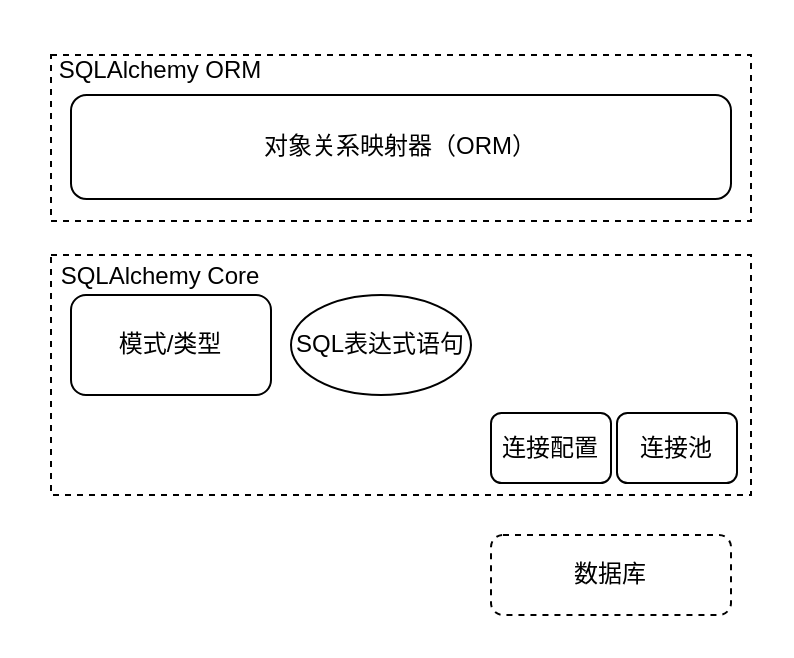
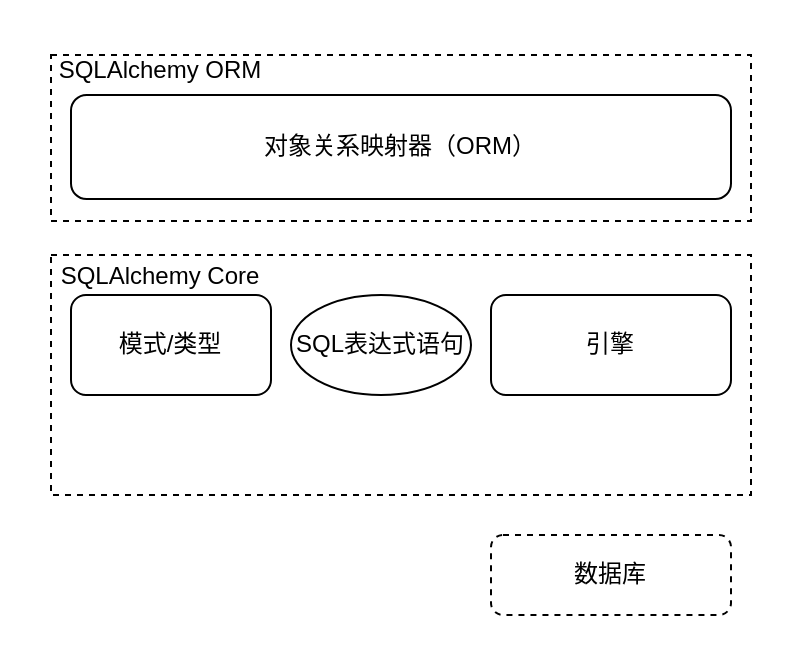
  <mxCell id="0" />
  <mxCell id="1" parent="0" />
  <mxCell id="2" value="" style="rounded=0;whiteSpace=wrap;html=1;dashed=1;" vertex="1" parent="1"><mxGeometry x="25" y="127" width="350" height="120" as="geometry" /></mxCell>
  <mxCell id="3" value="" style="rounded=0;whiteSpace=wrap;html=1;dashed=1;" vertex="1" parent="1"><mxGeometry x="25" y="27" width="350" height="83" as="geometry" /></mxCell>
  <mxCell id="4" value="对象关系映射器（ORM）" style="rounded=1;whiteSpace=wrap;html=1;" vertex="1" parent="1"><mxGeometry x="35" y="47" width="330" height="52" as="geometry" /></mxCell>
  <mxCell id="5" value="模式/类型" style="rounded=1;whiteSpace=wrap;html=1;" vertex="1" parent="1"><mxGeometry x="35" y="147" width="100" height="50" as="geometry" /></mxCell>
  <mxCell id="6" value="SQL表达式语句" style="ellipse;whiteSpace=wrap;html=1;" vertex="1" parent="1"><mxGeometry x="145" y="147" width="90" height="50" as="geometry" /></mxCell>
- <mxCell id="8" value="连接池" style="rounded=1;whiteSpace=wrap;html=1;" vertex="1" parent="1"><mxGeometry x="308" y="206" width="60" height="35" as="geometry" /></mxCell>
- <mxCell id="9" value="连接配置" style="rounded=1;whiteSpace=wrap;html=1;" vertex="1" parent="1"><mxGeometry x="245" y="206" width="60" height="35" as="geometry" /></mxCell>
+ <mxCell id="7" value="引擎" style="rounded=1;whiteSpace=wrap;html=1;" vertex="1" parent="1"><mxGeometry x="245" y="147" width="120" height="50" as="geometry" /></mxCell>
  <mxCell id="10" value="SQLAlchemy Core" style="text;html=1;strokeColor=none;fillColor=none;align=center;verticalAlign=middle;whiteSpace=wrap;rounded=0;" vertex="1" parent="1"><mxGeometry x="20" y="123" width="120" height="30" as="geometry" /></mxCell>
  <mxCell id="11" value="SQLAlchemy ORM" style="text;html=1;strokeColor=none;fillColor=none;align=center;verticalAlign=middle;whiteSpace=wrap;rounded=0;" vertex="1" parent="1"><mxGeometry x="20" y="20" width="120" height="30" as="geometry" /></mxCell>
  <mxCell id="12" value="数据库" style="rounded=1;whiteSpace=wrap;html=1;dashed=1;" vertex="1" parent="1"><mxGeometry x="245" y="267" width="120" height="40" as="geometry" /></mxCell>
